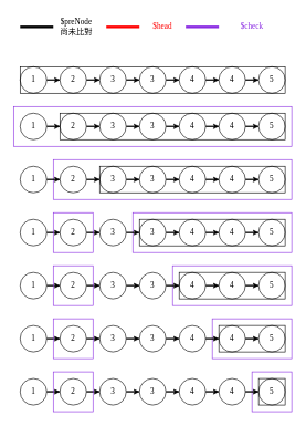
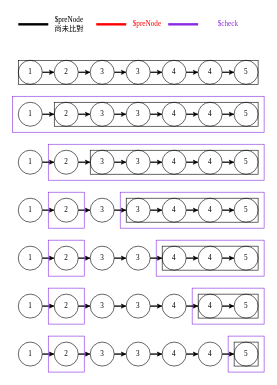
  <mxCell id="0" />
  <mxCell id="1" parent="0" />
  <mxCell id="2" value="" style="rounded=0;whiteSpace=wrap;html=1;fontFamily=Verdana;fontColor=#8A2BE2;strokeColor=#8A2BE2;fillColor=none;" vertex="1" parent="1"><mxGeometry x="80" y="240" width="360" height="60" as="geometry" /></mxCell>
  <mxCell id="3" value="" style="edgeStyle=orthogonalEdgeStyle;rounded=0;orthogonalLoop=1;jettySize=auto;html=1;fontFamily=Verdana;" edge="1" parent="1" source="4" target="6"><mxGeometry relative="1" as="geometry" /></mxCell>
  <mxCell id="4" value="1" style="ellipse;whiteSpace=wrap;html=1;aspect=fixed;fontFamily=Verdana;" vertex="1" parent="1"><mxGeometry x="30" y="100" width="40" height="40" as="geometry" /></mxCell>
  <mxCell id="5" value="" style="edgeStyle=orthogonalEdgeStyle;rounded=0;orthogonalLoop=1;jettySize=auto;html=1;fontFamily=Verdana;" edge="1" parent="1" source="6" target="8"><mxGeometry relative="1" as="geometry" /></mxCell>
  <mxCell id="6" value="2" style="ellipse;whiteSpace=wrap;html=1;aspect=fixed;fontFamily=Verdana;" vertex="1" parent="1"><mxGeometry x="90" y="100" width="40" height="40" as="geometry" /></mxCell>
  <mxCell id="7" value="" style="edgeStyle=orthogonalEdgeStyle;rounded=0;orthogonalLoop=1;jettySize=auto;html=1;fontFamily=Verdana;" edge="1" parent="1" source="8" target="10"><mxGeometry relative="1" as="geometry" /></mxCell>
  <mxCell id="8" value="3" style="ellipse;whiteSpace=wrap;html=1;aspect=fixed;fontFamily=Verdana;" vertex="1" parent="1"><mxGeometry x="150" y="100" width="40" height="40" as="geometry" /></mxCell>
  <mxCell id="9" value="" style="edgeStyle=orthogonalEdgeStyle;rounded=0;orthogonalLoop=1;jettySize=auto;html=1;fontFamily=Verdana;" edge="1" parent="1" source="10" target="12"><mxGeometry relative="1" as="geometry" /></mxCell>
  <mxCell id="10" value="3" style="ellipse;whiteSpace=wrap;html=1;aspect=fixed;fontFamily=Verdana;" vertex="1" parent="1"><mxGeometry x="210" y="100" width="40" height="40" as="geometry" /></mxCell>
  <mxCell id="11" value="" style="edgeStyle=orthogonalEdgeStyle;rounded=0;orthogonalLoop=1;jettySize=auto;html=1;fontFamily=Verdana;" edge="1" parent="1" source="12" target="14"><mxGeometry relative="1" as="geometry" /></mxCell>
  <mxCell id="12" value="4" style="ellipse;whiteSpace=wrap;html=1;aspect=fixed;fontFamily=Verdana;" vertex="1" parent="1"><mxGeometry x="270" y="100" width="40" height="40" as="geometry" /></mxCell>
  <mxCell id="13" value="" style="edgeStyle=orthogonalEdgeStyle;rounded=0;orthogonalLoop=1;jettySize=auto;html=1;fontFamily=Verdana;" edge="1" parent="1" source="14" target="15"><mxGeometry relative="1" as="geometry" /></mxCell>
  <mxCell id="14" value="4" style="ellipse;whiteSpace=wrap;html=1;aspect=fixed;fontFamily=Verdana;" vertex="1" parent="1"><mxGeometry x="330" y="100" width="40" height="40" as="geometry" /></mxCell>
  <mxCell id="15" value="5" style="ellipse;whiteSpace=wrap;html=1;aspect=fixed;fontFamily=Verdana;" vertex="1" parent="1"><mxGeometry x="390" y="100" width="40" height="40" as="geometry" /></mxCell>
  <mxCell id="16" value="" style="endArrow=none;html=1;rounded=0;fontFamily=Verdana;strokeWidth=4;" edge="1" parent="1"><mxGeometry width="50" height="50" relative="1" as="geometry"><mxPoint x="30" y="40" as="sourcePoint" /><mxPoint x="80" y="40" as="targetPoint" /></mxGeometry></mxCell>
  <mxCell id="17" value="$preNode&lt;br&gt;尚未比對" style="text;html=1;strokeColor=none;fillColor=none;align=center;verticalAlign=middle;whiteSpace=wrap;rounded=0;fontFamily=Verdana;" vertex="1" parent="1"><mxGeometry x="90" y="20" width="50" height="40" as="geometry" /></mxCell>
  <mxCell id="18" value="" style="endArrow=none;html=1;rounded=0;fontFamily=Verdana;strokeWidth=4;strokeColor=#FF0000;" edge="1" parent="1"><mxGeometry width="50" height="50" relative="1" as="geometry"><mxPoint x="160" y="40" as="sourcePoint" /><mxPoint x="210" y="40" as="targetPoint" /></mxGeometry></mxCell>
- <mxCell id="19" value="&lt;font color=&quot;#ff0000&quot;&gt;$head&lt;/font&gt;" style="text;html=1;strokeColor=none;fillColor=none;align=center;verticalAlign=middle;whiteSpace=wrap;rounded=0;fontFamily=Verdana;" vertex="1" parent="1"><mxGeometry x="220" y="20" width="50" height="40" as="geometry" /></mxCell>
+ <mxCell id="19" value="&lt;font color=&quot;#ff0000&quot;&gt;$preNode&lt;/font&gt;" style="text;html=1;strokeColor=none;fillColor=none;align=center;verticalAlign=middle;whiteSpace=wrap;rounded=0;fontFamily=Verdana;" vertex="1" parent="1"><mxGeometry x="220" y="20" width="50" height="40" as="geometry" /></mxCell>
  <mxCell id="20" value="" style="endArrow=none;html=1;rounded=0;fontFamily=Verdana;strokeWidth=4;strokeColor=#8A2BE2;" edge="1" parent="1"><mxGeometry width="50" height="50" relative="1" as="geometry"><mxPoint x="280" y="40" as="sourcePoint" /><mxPoint x="330" y="40" as="targetPoint" /></mxGeometry></mxCell>
  <mxCell id="21" value="&lt;font color=&quot;#8a2be2&quot;&gt;$check&lt;br&gt;&lt;/font&gt;" style="text;html=1;strokeColor=none;fillColor=none;align=center;verticalAlign=middle;whiteSpace=wrap;rounded=0;fontFamily=Verdana;" vertex="1" parent="1"><mxGeometry x="340" y="20" width="80" height="40" as="geometry" /></mxCell>
  <mxCell id="22" value="" style="rounded=0;whiteSpace=wrap;html=1;fontFamily=Verdana;fillColor=none;" vertex="1" parent="1"><mxGeometry x="30" y="100" width="400" height="40" as="geometry" /></mxCell>
  <mxCell id="23" value="" style="edgeStyle=orthogonalEdgeStyle;rounded=0;orthogonalLoop=1;jettySize=auto;html=1;fontFamily=Verdana;" edge="1" parent="1" source="24" target="26"><mxGeometry relative="1" as="geometry" /></mxCell>
  <mxCell id="24" value="1" style="ellipse;whiteSpace=wrap;html=1;aspect=fixed;fontFamily=Verdana;" vertex="1" parent="1"><mxGeometry x="30" y="170" width="40" height="40" as="geometry" /></mxCell>
  <mxCell id="25" value="" style="edgeStyle=orthogonalEdgeStyle;rounded=0;orthogonalLoop=1;jettySize=auto;html=1;fontFamily=Verdana;" edge="1" parent="1" source="26" target="28"><mxGeometry relative="1" as="geometry" /></mxCell>
  <mxCell id="26" value="2" style="ellipse;whiteSpace=wrap;html=1;aspect=fixed;fontFamily=Verdana;" vertex="1" parent="1"><mxGeometry x="90" y="170" width="40" height="40" as="geometry" /></mxCell>
  <mxCell id="27" value="" style="edgeStyle=orthogonalEdgeStyle;rounded=0;orthogonalLoop=1;jettySize=auto;html=1;fontFamily=Verdana;" edge="1" parent="1" source="28" target="30"><mxGeometry relative="1" as="geometry" /></mxCell>
  <mxCell id="28" value="3" style="ellipse;whiteSpace=wrap;html=1;aspect=fixed;fontFamily=Verdana;" vertex="1" parent="1"><mxGeometry x="150" y="170" width="40" height="40" as="geometry" /></mxCell>
  <mxCell id="29" value="" style="edgeStyle=orthogonalEdgeStyle;rounded=0;orthogonalLoop=1;jettySize=auto;html=1;fontFamily=Verdana;" edge="1" parent="1" source="30" target="32"><mxGeometry relative="1" as="geometry" /></mxCell>
  <mxCell id="30" value="3" style="ellipse;whiteSpace=wrap;html=1;aspect=fixed;fontFamily=Verdana;" vertex="1" parent="1"><mxGeometry x="210" y="170" width="40" height="40" as="geometry" /></mxCell>
  <mxCell id="31" value="" style="edgeStyle=orthogonalEdgeStyle;rounded=0;orthogonalLoop=1;jettySize=auto;html=1;fontFamily=Verdana;" edge="1" parent="1" source="32" target="34"><mxGeometry relative="1" as="geometry" /></mxCell>
  <mxCell id="32" value="4" style="ellipse;whiteSpace=wrap;html=1;aspect=fixed;fontFamily=Verdana;" vertex="1" parent="1"><mxGeometry x="270" y="170" width="40" height="40" as="geometry" /></mxCell>
  <mxCell id="33" value="" style="edgeStyle=orthogonalEdgeStyle;rounded=0;orthogonalLoop=1;jettySize=auto;html=1;fontFamily=Verdana;" edge="1" parent="1" source="34" target="35"><mxGeometry relative="1" as="geometry" /></mxCell>
  <mxCell id="34" value="4" style="ellipse;whiteSpace=wrap;html=1;aspect=fixed;fontFamily=Verdana;" vertex="1" parent="1"><mxGeometry x="330" y="170" width="40" height="40" as="geometry" /></mxCell>
  <mxCell id="35" value="5" style="ellipse;whiteSpace=wrap;html=1;aspect=fixed;fontFamily=Verdana;" vertex="1" parent="1"><mxGeometry x="390" y="170" width="40" height="40" as="geometry" /></mxCell>
  <mxCell id="36" value="" style="rounded=0;whiteSpace=wrap;html=1;fontFamily=Verdana;fillColor=none;" vertex="1" parent="1"><mxGeometry x="90" y="170" width="340" height="40" as="geometry" /></mxCell>
  <mxCell id="37" value="" style="rounded=0;whiteSpace=wrap;html=1;fontFamily=Verdana;fontColor=#8A2BE2;strokeColor=#8A2BE2;fillColor=none;" vertex="1" parent="1"><mxGeometry x="20" y="160" width="420" height="60" as="geometry" /></mxCell>
  <mxCell id="38" value="" style="edgeStyle=orthogonalEdgeStyle;rounded=0;orthogonalLoop=1;jettySize=auto;html=1;fontFamily=Verdana;" edge="1" parent="1" source="39" target="41"><mxGeometry relative="1" as="geometry" /></mxCell>
  <mxCell id="39" value="1" style="ellipse;whiteSpace=wrap;html=1;aspect=fixed;fontFamily=Verdana;" vertex="1" parent="1"><mxGeometry x="30" y="250" width="40" height="40" as="geometry" /></mxCell>
  <mxCell id="40" value="" style="edgeStyle=orthogonalEdgeStyle;rounded=0;orthogonalLoop=1;jettySize=auto;html=1;fontFamily=Verdana;" edge="1" parent="1" source="41" target="43"><mxGeometry relative="1" as="geometry" /></mxCell>
  <mxCell id="41" value="2" style="ellipse;whiteSpace=wrap;html=1;aspect=fixed;fontFamily=Verdana;" vertex="1" parent="1"><mxGeometry x="90" y="250" width="40" height="40" as="geometry" /></mxCell>
  <mxCell id="42" value="" style="edgeStyle=orthogonalEdgeStyle;rounded=0;orthogonalLoop=1;jettySize=auto;html=1;fontFamily=Verdana;" edge="1" parent="1" source="43" target="45"><mxGeometry relative="1" as="geometry" /></mxCell>
  <mxCell id="43" value="3" style="ellipse;whiteSpace=wrap;html=1;aspect=fixed;fontFamily=Verdana;" vertex="1" parent="1"><mxGeometry x="150" y="250" width="40" height="40" as="geometry" /></mxCell>
  <mxCell id="44" value="" style="edgeStyle=orthogonalEdgeStyle;rounded=0;orthogonalLoop=1;jettySize=auto;html=1;fontFamily=Verdana;" edge="1" parent="1" source="45" target="47"><mxGeometry relative="1" as="geometry" /></mxCell>
  <mxCell id="45" value="3" style="ellipse;whiteSpace=wrap;html=1;aspect=fixed;fontFamily=Verdana;" vertex="1" parent="1"><mxGeometry x="210" y="250" width="40" height="40" as="geometry" /></mxCell>
  <mxCell id="46" value="" style="edgeStyle=orthogonalEdgeStyle;rounded=0;orthogonalLoop=1;jettySize=auto;html=1;fontFamily=Verdana;" edge="1" parent="1" source="47" target="49"><mxGeometry relative="1" as="geometry" /></mxCell>
  <mxCell id="47" value="4" style="ellipse;whiteSpace=wrap;html=1;aspect=fixed;fontFamily=Verdana;" vertex="1" parent="1"><mxGeometry x="270" y="250" width="40" height="40" as="geometry" /></mxCell>
  <mxCell id="48" value="" style="edgeStyle=orthogonalEdgeStyle;rounded=0;orthogonalLoop=1;jettySize=auto;html=1;fontFamily=Verdana;" edge="1" parent="1" source="49" target="50"><mxGeometry relative="1" as="geometry" /></mxCell>
  <mxCell id="49" value="4" style="ellipse;whiteSpace=wrap;html=1;aspect=fixed;fontFamily=Verdana;" vertex="1" parent="1"><mxGeometry x="330" y="250" width="40" height="40" as="geometry" /></mxCell>
  <mxCell id="50" value="5" style="ellipse;whiteSpace=wrap;html=1;aspect=fixed;fontFamily=Verdana;" vertex="1" parent="1"><mxGeometry x="390" y="250" width="40" height="40" as="geometry" /></mxCell>
  <mxCell id="51" value="" style="rounded=0;whiteSpace=wrap;html=1;fontFamily=Verdana;fillColor=none;" vertex="1" parent="1"><mxGeometry x="150" y="250" width="280" height="40" as="geometry" /></mxCell>
  <mxCell id="52" value="" style="rounded=0;whiteSpace=wrap;html=1;fontFamily=Verdana;fontColor=#8A2BE2;strokeColor=#8A2BE2;fillColor=none;" vertex="1" parent="1"><mxGeometry x="200" y="320" width="240" height="60" as="geometry" /></mxCell>
  <mxCell id="53" value="" style="edgeStyle=orthogonalEdgeStyle;rounded=0;orthogonalLoop=1;jettySize=auto;html=1;fontFamily=Verdana;" edge="1" parent="1" source="54" target="56"><mxGeometry relative="1" as="geometry" /></mxCell>
  <mxCell id="54" value="1" style="ellipse;whiteSpace=wrap;html=1;aspect=fixed;fontFamily=Verdana;" vertex="1" parent="1"><mxGeometry x="30" y="330" width="40" height="40" as="geometry" /></mxCell>
  <mxCell id="55" value="" style="edgeStyle=orthogonalEdgeStyle;rounded=0;orthogonalLoop=1;jettySize=auto;html=1;fontFamily=Verdana;" edge="1" parent="1" source="56" target="58"><mxGeometry relative="1" as="geometry" /></mxCell>
  <mxCell id="56" value="2" style="ellipse;whiteSpace=wrap;html=1;aspect=fixed;fontFamily=Verdana;" vertex="1" parent="1"><mxGeometry x="90" y="330" width="40" height="40" as="geometry" /></mxCell>
  <mxCell id="57" value="" style="edgeStyle=orthogonalEdgeStyle;rounded=0;orthogonalLoop=1;jettySize=auto;html=1;fontFamily=Verdana;" edge="1" parent="1" source="58" target="60"><mxGeometry relative="1" as="geometry" /></mxCell>
  <mxCell id="58" value="3" style="ellipse;whiteSpace=wrap;html=1;aspect=fixed;fontFamily=Verdana;" vertex="1" parent="1"><mxGeometry x="150" y="330" width="40" height="40" as="geometry" /></mxCell>
  <mxCell id="59" value="" style="edgeStyle=orthogonalEdgeStyle;rounded=0;orthogonalLoop=1;jettySize=auto;html=1;fontFamily=Verdana;" edge="1" parent="1" source="60" target="62"><mxGeometry relative="1" as="geometry" /></mxCell>
  <mxCell id="60" value="3" style="ellipse;whiteSpace=wrap;html=1;aspect=fixed;fontFamily=Verdana;" vertex="1" parent="1"><mxGeometry x="210" y="330" width="40" height="40" as="geometry" /></mxCell>
  <mxCell id="61" value="" style="edgeStyle=orthogonalEdgeStyle;rounded=0;orthogonalLoop=1;jettySize=auto;html=1;fontFamily=Verdana;" edge="1" parent="1" source="62" target="64"><mxGeometry relative="1" as="geometry" /></mxCell>
  <mxCell id="62" value="4" style="ellipse;whiteSpace=wrap;html=1;aspect=fixed;fontFamily=Verdana;" vertex="1" parent="1"><mxGeometry x="270" y="330" width="40" height="40" as="geometry" /></mxCell>
  <mxCell id="63" value="" style="edgeStyle=orthogonalEdgeStyle;rounded=0;orthogonalLoop=1;jettySize=auto;html=1;fontFamily=Verdana;" edge="1" parent="1" source="64" target="65"><mxGeometry relative="1" as="geometry" /></mxCell>
  <mxCell id="64" value="4" style="ellipse;whiteSpace=wrap;html=1;aspect=fixed;fontFamily=Verdana;" vertex="1" parent="1"><mxGeometry x="330" y="330" width="40" height="40" as="geometry" /></mxCell>
  <mxCell id="65" value="5" style="ellipse;whiteSpace=wrap;html=1;aspect=fixed;fontFamily=Verdana;" vertex="1" parent="1"><mxGeometry x="390" y="330" width="40" height="40" as="geometry" /></mxCell>
  <mxCell id="66" value="" style="rounded=0;whiteSpace=wrap;html=1;fontFamily=Verdana;fillColor=none;" vertex="1" parent="1"><mxGeometry x="210" y="330" width="220" height="40" as="geometry" /></mxCell>
  <mxCell id="67" value="" style="rounded=0;whiteSpace=wrap;html=1;fontFamily=Verdana;fontColor=#8A2BE2;strokeColor=#8A2BE2;fillColor=none;" vertex="1" parent="1"><mxGeometry x="80" y="320" width="60" height="60" as="geometry" /></mxCell>
  <mxCell id="68" value="" style="rounded=0;whiteSpace=wrap;html=1;fontFamily=Verdana;fontColor=#8A2BE2;strokeColor=#8A2BE2;fillColor=none;" vertex="1" parent="1"><mxGeometry x="260" y="400" width="180" height="60" as="geometry" /></mxCell>
  <mxCell id="69" value="" style="edgeStyle=orthogonalEdgeStyle;rounded=0;orthogonalLoop=1;jettySize=auto;html=1;fontFamily=Verdana;" edge="1" parent="1" source="70" target="72"><mxGeometry relative="1" as="geometry" /></mxCell>
  <mxCell id="70" value="1" style="ellipse;whiteSpace=wrap;html=1;aspect=fixed;fontFamily=Verdana;" vertex="1" parent="1"><mxGeometry x="30" y="410" width="40" height="40" as="geometry" /></mxCell>
  <mxCell id="71" value="" style="edgeStyle=orthogonalEdgeStyle;rounded=0;orthogonalLoop=1;jettySize=auto;html=1;fontFamily=Verdana;" edge="1" parent="1" source="72" target="74"><mxGeometry relative="1" as="geometry" /></mxCell>
  <mxCell id="72" value="2" style="ellipse;whiteSpace=wrap;html=1;aspect=fixed;fontFamily=Verdana;" vertex="1" parent="1"><mxGeometry x="90" y="410" width="40" height="40" as="geometry" /></mxCell>
  <mxCell id="73" value="" style="edgeStyle=orthogonalEdgeStyle;rounded=0;orthogonalLoop=1;jettySize=auto;html=1;fontFamily=Verdana;" edge="1" parent="1" source="74" target="76"><mxGeometry relative="1" as="geometry" /></mxCell>
  <mxCell id="74" value="3" style="ellipse;whiteSpace=wrap;html=1;aspect=fixed;fontFamily=Verdana;" vertex="1" parent="1"><mxGeometry x="150" y="410" width="40" height="40" as="geometry" /></mxCell>
  <mxCell id="75" value="" style="edgeStyle=orthogonalEdgeStyle;rounded=0;orthogonalLoop=1;jettySize=auto;html=1;fontFamily=Verdana;" edge="1" parent="1" source="76" target="78"><mxGeometry relative="1" as="geometry" /></mxCell>
  <mxCell id="76" value="3" style="ellipse;whiteSpace=wrap;html=1;aspect=fixed;fontFamily=Verdana;" vertex="1" parent="1"><mxGeometry x="210" y="410" width="40" height="40" as="geometry" /></mxCell>
  <mxCell id="77" value="" style="edgeStyle=orthogonalEdgeStyle;rounded=0;orthogonalLoop=1;jettySize=auto;html=1;fontFamily=Verdana;" edge="1" parent="1" source="78" target="80"><mxGeometry relative="1" as="geometry" /></mxCell>
  <mxCell id="78" value="4" style="ellipse;whiteSpace=wrap;html=1;aspect=fixed;fontFamily=Verdana;" vertex="1" parent="1"><mxGeometry x="270" y="410" width="40" height="40" as="geometry" /></mxCell>
  <mxCell id="79" value="" style="edgeStyle=orthogonalEdgeStyle;rounded=0;orthogonalLoop=1;jettySize=auto;html=1;fontFamily=Verdana;" edge="1" parent="1" source="80" target="81"><mxGeometry relative="1" as="geometry" /></mxCell>
  <mxCell id="80" value="4" style="ellipse;whiteSpace=wrap;html=1;aspect=fixed;fontFamily=Verdana;" vertex="1" parent="1"><mxGeometry x="330" y="410" width="40" height="40" as="geometry" /></mxCell>
  <mxCell id="81" value="5" style="ellipse;whiteSpace=wrap;html=1;aspect=fixed;fontFamily=Verdana;" vertex="1" parent="1"><mxGeometry x="390" y="410" width="40" height="40" as="geometry" /></mxCell>
  <mxCell id="82" value="" style="rounded=0;whiteSpace=wrap;html=1;fontFamily=Verdana;fillColor=none;" vertex="1" parent="1"><mxGeometry x="270" y="410" width="160" height="40" as="geometry" /></mxCell>
  <mxCell id="83" value="" style="rounded=0;whiteSpace=wrap;html=1;fontFamily=Verdana;fontColor=#8A2BE2;strokeColor=#8A2BE2;fillColor=none;" vertex="1" parent="1"><mxGeometry x="80" y="400" width="60" height="60" as="geometry" /></mxCell>
  <mxCell id="84" value="" style="rounded=0;whiteSpace=wrap;html=1;fontFamily=Verdana;fontColor=#8A2BE2;strokeColor=#8A2BE2;fillColor=none;" vertex="1" parent="1"><mxGeometry x="320" y="480" width="120" height="60" as="geometry" /></mxCell>
  <mxCell id="85" value="" style="edgeStyle=orthogonalEdgeStyle;rounded=0;orthogonalLoop=1;jettySize=auto;html=1;fontFamily=Verdana;" edge="1" parent="1" source="86" target="88"><mxGeometry relative="1" as="geometry" /></mxCell>
  <mxCell id="86" value="1" style="ellipse;whiteSpace=wrap;html=1;aspect=fixed;fontFamily=Verdana;" vertex="1" parent="1"><mxGeometry x="30" y="490" width="40" height="40" as="geometry" /></mxCell>
  <mxCell id="87" value="" style="edgeStyle=orthogonalEdgeStyle;rounded=0;orthogonalLoop=1;jettySize=auto;html=1;fontFamily=Verdana;" edge="1" parent="1" source="88" target="90"><mxGeometry relative="1" as="geometry" /></mxCell>
  <mxCell id="88" value="2" style="ellipse;whiteSpace=wrap;html=1;aspect=fixed;fontFamily=Verdana;" vertex="1" parent="1"><mxGeometry x="90" y="490" width="40" height="40" as="geometry" /></mxCell>
  <mxCell id="89" value="" style="edgeStyle=orthogonalEdgeStyle;rounded=0;orthogonalLoop=1;jettySize=auto;html=1;fontFamily=Verdana;" edge="1" parent="1" source="90" target="92"><mxGeometry relative="1" as="geometry" /></mxCell>
  <mxCell id="90" value="3" style="ellipse;whiteSpace=wrap;html=1;aspect=fixed;fontFamily=Verdana;" vertex="1" parent="1"><mxGeometry x="150" y="490" width="40" height="40" as="geometry" /></mxCell>
  <mxCell id="91" value="" style="edgeStyle=orthogonalEdgeStyle;rounded=0;orthogonalLoop=1;jettySize=auto;html=1;fontFamily=Verdana;" edge="1" parent="1" source="92" target="94"><mxGeometry relative="1" as="geometry" /></mxCell>
  <mxCell id="92" value="3" style="ellipse;whiteSpace=wrap;html=1;aspect=fixed;fontFamily=Verdana;" vertex="1" parent="1"><mxGeometry x="210" y="490" width="40" height="40" as="geometry" /></mxCell>
  <mxCell id="93" value="" style="edgeStyle=orthogonalEdgeStyle;rounded=0;orthogonalLoop=1;jettySize=auto;html=1;fontFamily=Verdana;" edge="1" parent="1" source="94" target="96"><mxGeometry relative="1" as="geometry" /></mxCell>
  <mxCell id="94" value="4" style="ellipse;whiteSpace=wrap;html=1;aspect=fixed;fontFamily=Verdana;" vertex="1" parent="1"><mxGeometry x="270" y="490" width="40" height="40" as="geometry" /></mxCell>
  <mxCell id="95" value="" style="edgeStyle=orthogonalEdgeStyle;rounded=0;orthogonalLoop=1;jettySize=auto;html=1;fontFamily=Verdana;" edge="1" parent="1" source="96" target="97"><mxGeometry relative="1" as="geometry" /></mxCell>
  <mxCell id="96" value="4" style="ellipse;whiteSpace=wrap;html=1;aspect=fixed;fontFamily=Verdana;" vertex="1" parent="1"><mxGeometry x="330" y="490" width="40" height="40" as="geometry" /></mxCell>
  <mxCell id="97" value="5" style="ellipse;whiteSpace=wrap;html=1;aspect=fixed;fontFamily=Verdana;" vertex="1" parent="1"><mxGeometry x="390" y="490" width="40" height="40" as="geometry" /></mxCell>
  <mxCell id="98" value="" style="rounded=0;whiteSpace=wrap;html=1;fontFamily=Verdana;fillColor=none;" vertex="1" parent="1"><mxGeometry x="330" y="490" width="100" height="40" as="geometry" /></mxCell>
  <mxCell id="99" value="" style="rounded=0;whiteSpace=wrap;html=1;fontFamily=Verdana;fontColor=#8A2BE2;strokeColor=#8A2BE2;fillColor=none;" vertex="1" parent="1"><mxGeometry x="80" y="480" width="60" height="60" as="geometry" /></mxCell>
  <mxCell id="100" value="" style="rounded=0;whiteSpace=wrap;html=1;fontFamily=Verdana;fontColor=#8A2BE2;strokeColor=#8A2BE2;fillColor=none;" vertex="1" parent="1"><mxGeometry x="380" y="560" width="60" height="60" as="geometry" /></mxCell>
  <mxCell id="101" value="" style="edgeStyle=orthogonalEdgeStyle;rounded=0;orthogonalLoop=1;jettySize=auto;html=1;fontFamily=Verdana;" edge="1" parent="1" source="102" target="104"><mxGeometry relative="1" as="geometry" /></mxCell>
  <mxCell id="102" value="1" style="ellipse;whiteSpace=wrap;html=1;aspect=fixed;fontFamily=Verdana;" vertex="1" parent="1"><mxGeometry x="30" y="570" width="40" height="40" as="geometry" /></mxCell>
  <mxCell id="103" value="" style="edgeStyle=orthogonalEdgeStyle;rounded=0;orthogonalLoop=1;jettySize=auto;html=1;fontFamily=Verdana;" edge="1" parent="1" source="104" target="106"><mxGeometry relative="1" as="geometry" /></mxCell>
  <mxCell id="104" value="2" style="ellipse;whiteSpace=wrap;html=1;aspect=fixed;fontFamily=Verdana;" vertex="1" parent="1"><mxGeometry x="90" y="570" width="40" height="40" as="geometry" /></mxCell>
  <mxCell id="105" value="" style="edgeStyle=orthogonalEdgeStyle;rounded=0;orthogonalLoop=1;jettySize=auto;html=1;fontFamily=Verdana;" edge="1" parent="1" source="106" target="108"><mxGeometry relative="1" as="geometry" /></mxCell>
  <mxCell id="106" value="3" style="ellipse;whiteSpace=wrap;html=1;aspect=fixed;fontFamily=Verdana;" vertex="1" parent="1"><mxGeometry x="150" y="570" width="40" height="40" as="geometry" /></mxCell>
  <mxCell id="107" value="" style="edgeStyle=orthogonalEdgeStyle;rounded=0;orthogonalLoop=1;jettySize=auto;html=1;fontFamily=Verdana;" edge="1" parent="1" source="108" target="110"><mxGeometry relative="1" as="geometry" /></mxCell>
  <mxCell id="108" value="3" style="ellipse;whiteSpace=wrap;html=1;aspect=fixed;fontFamily=Verdana;" vertex="1" parent="1"><mxGeometry x="210" y="570" width="40" height="40" as="geometry" /></mxCell>
  <mxCell id="109" value="" style="edgeStyle=orthogonalEdgeStyle;rounded=0;orthogonalLoop=1;jettySize=auto;html=1;fontFamily=Verdana;" edge="1" parent="1" source="110" target="112"><mxGeometry relative="1" as="geometry" /></mxCell>
  <mxCell id="110" value="4" style="ellipse;whiteSpace=wrap;html=1;aspect=fixed;fontFamily=Verdana;" vertex="1" parent="1"><mxGeometry x="270" y="570" width="40" height="40" as="geometry" /></mxCell>
  <mxCell id="111" value="" style="edgeStyle=orthogonalEdgeStyle;rounded=0;orthogonalLoop=1;jettySize=auto;html=1;fontFamily=Verdana;" edge="1" parent="1" source="112" target="113"><mxGeometry relative="1" as="geometry" /></mxCell>
  <mxCell id="112" value="4" style="ellipse;whiteSpace=wrap;html=1;aspect=fixed;fontFamily=Verdana;" vertex="1" parent="1"><mxGeometry x="330" y="570" width="40" height="40" as="geometry" /></mxCell>
  <mxCell id="113" value="5" style="ellipse;whiteSpace=wrap;html=1;aspect=fixed;fontFamily=Verdana;" vertex="1" parent="1"><mxGeometry x="390" y="570" width="40" height="40" as="geometry" /></mxCell>
  <mxCell id="114" value="" style="rounded=0;whiteSpace=wrap;html=1;fontFamily=Verdana;fillColor=none;" vertex="1" parent="1"><mxGeometry x="390" y="570" width="40" height="40" as="geometry" /></mxCell>
  <mxCell id="115" value="" style="rounded=0;whiteSpace=wrap;html=1;fontFamily=Verdana;fontColor=#8A2BE2;strokeColor=#8A2BE2;fillColor=none;" vertex="1" parent="1"><mxGeometry x="80" y="560" width="60" height="60" as="geometry" /></mxCell>
